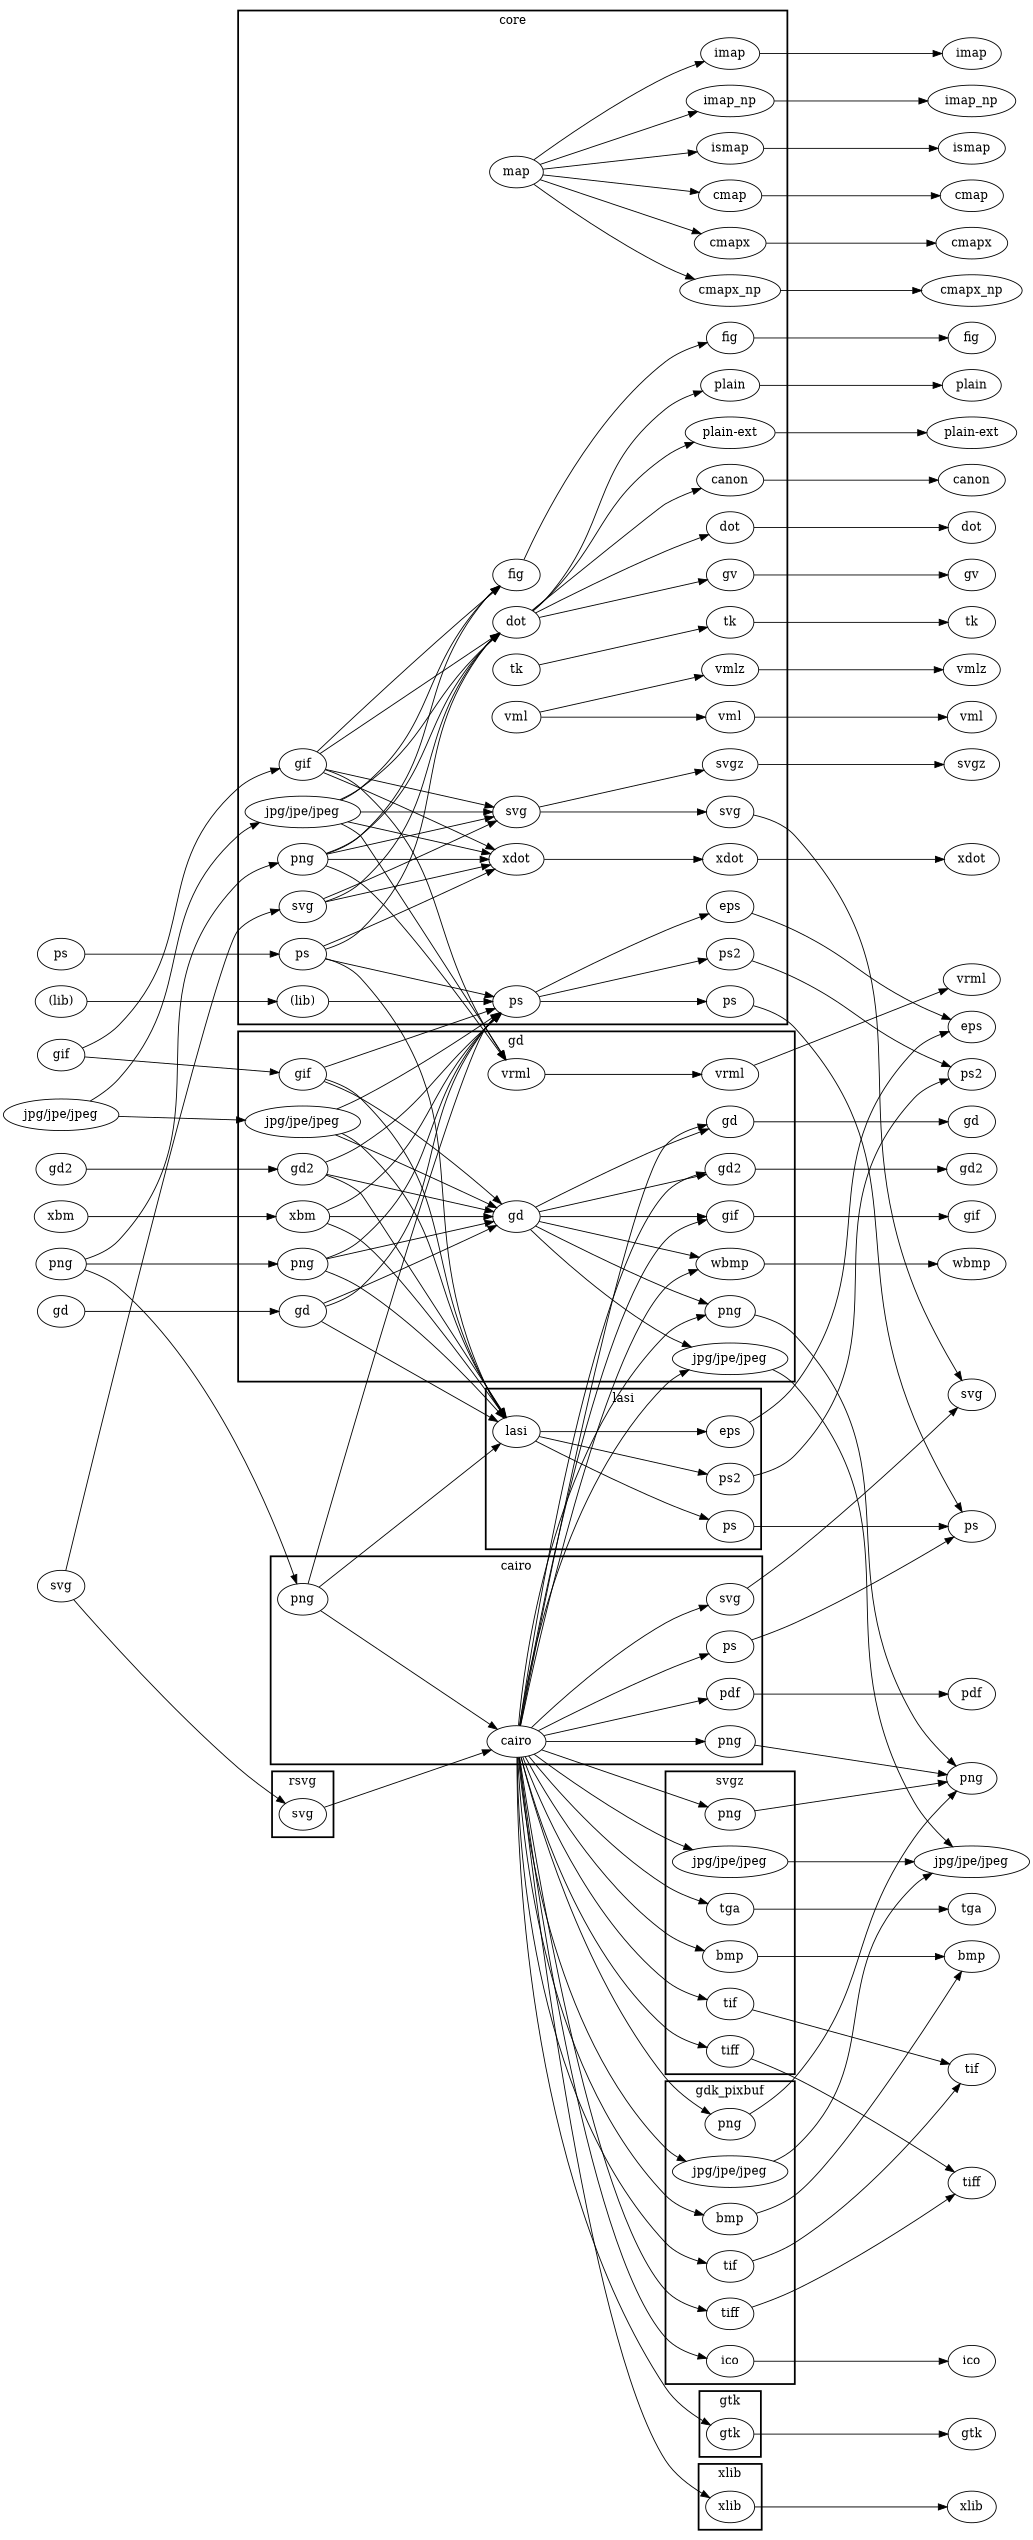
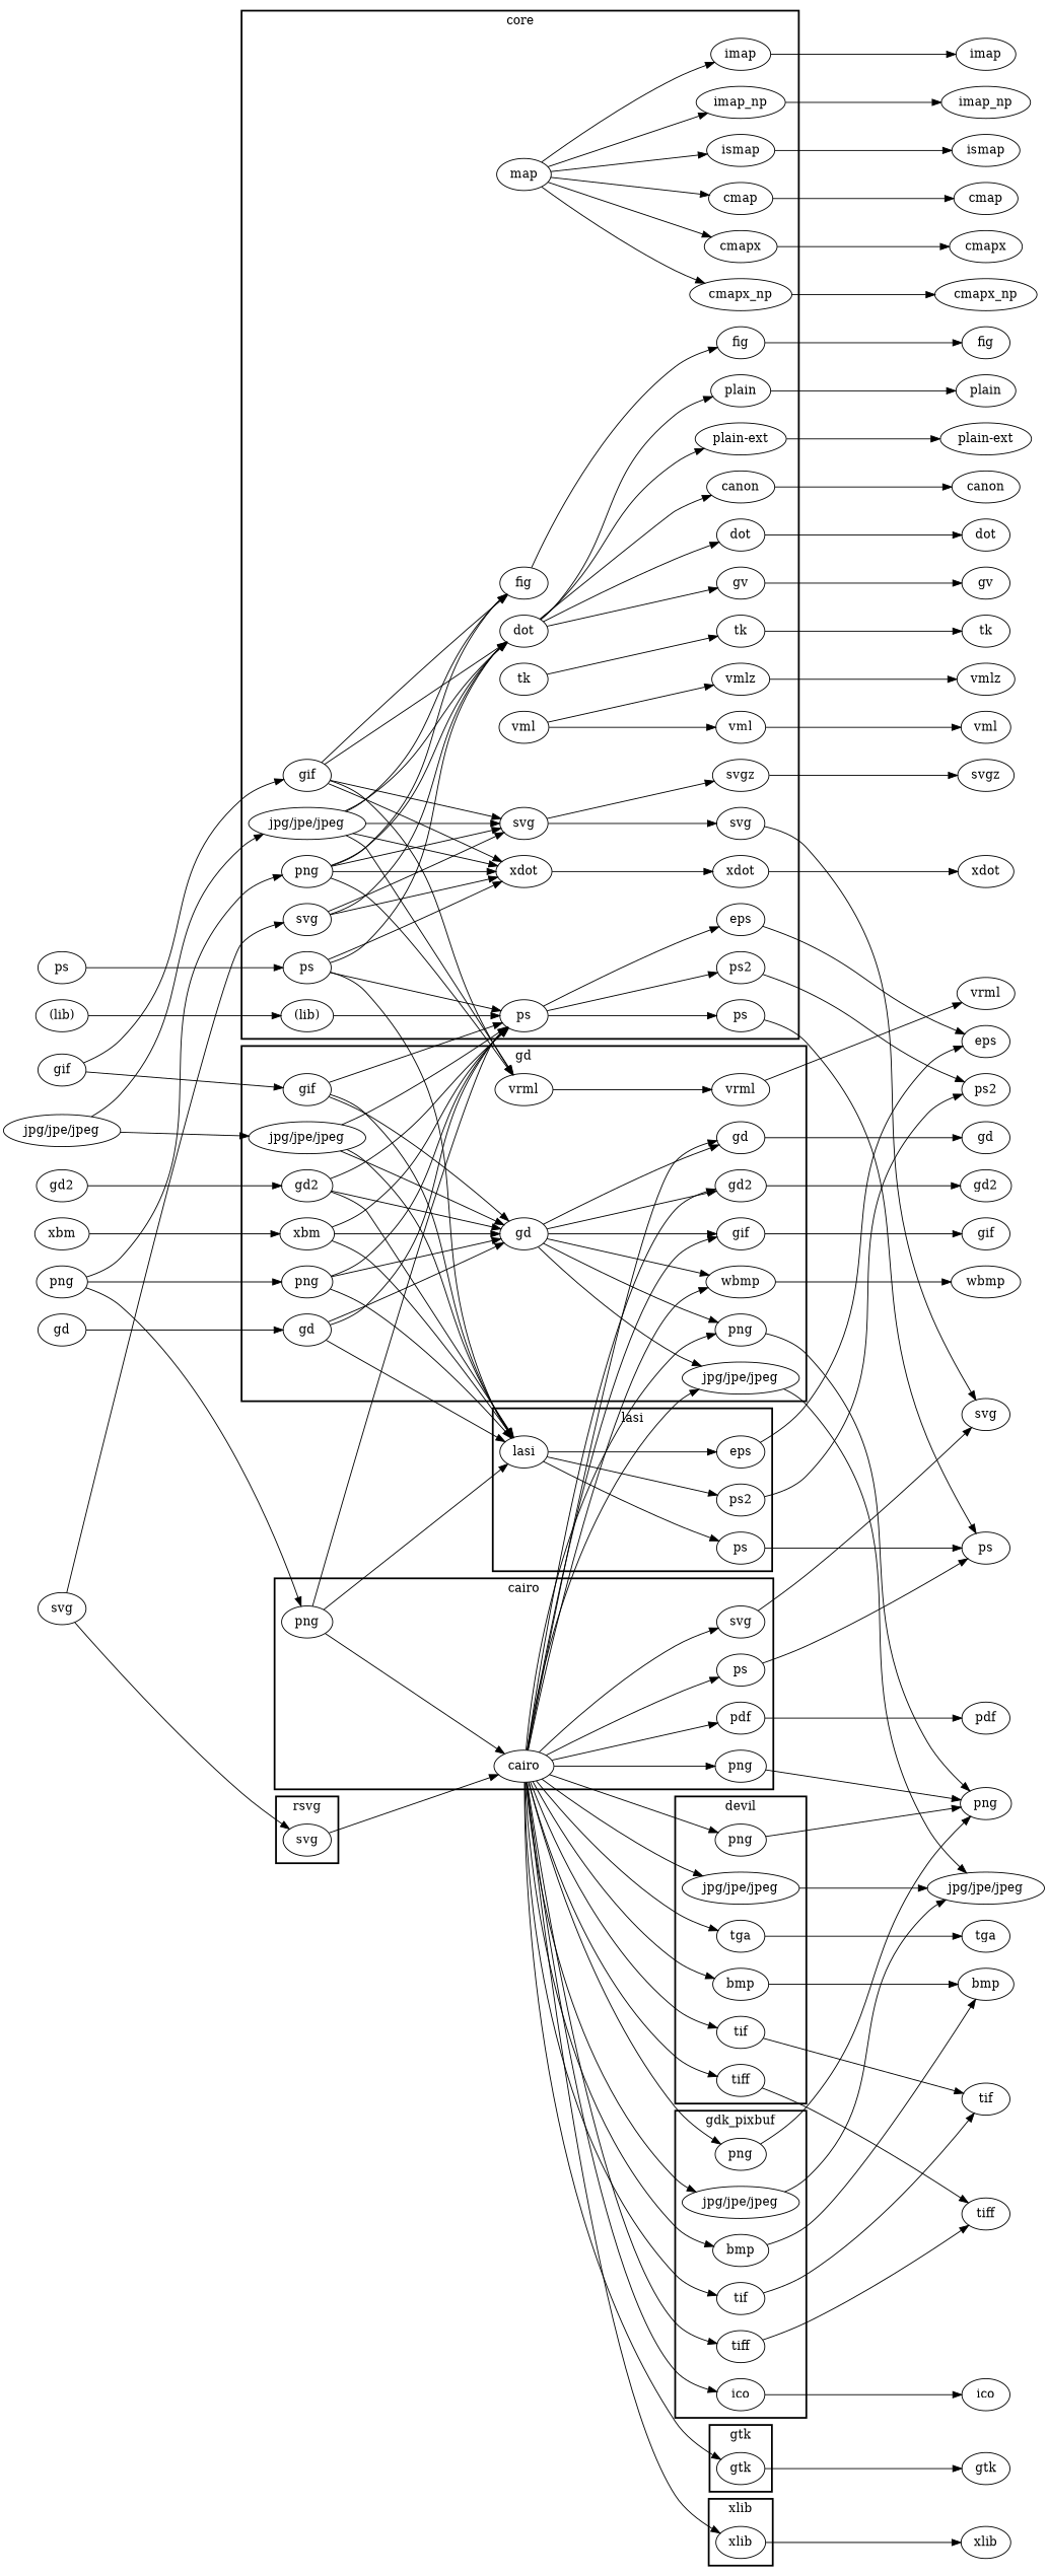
  digraph {
    rankdir=LR
    ranksep=2
    edge [color=black]
    n1 [label="(lib)"]
    n2 [label=gd]
    n3 [label=gd2]
    n4 [label=gif]
    n5 [label="jpg/jpe/jpeg"]
    n6 [label=png]
    n7 [label=ps]
    n8 [label=svg]
    n9 [label=xbm]
    n10 [label=bmp]
    n11 [label=canon]
    n12 [label=cmap]
    n13 [label=cmapx]
    n14 [label=cmapx_np]
    n15 [label=dot]
    n16 [label=eps]
    n17 [label=fig]
    n18 [label=gd]
    n19 [label=gd2]
    n20 [label=gif]
    n21 [label=gtk]
    n22 [label=gv]
    n23 [label=ico]
    n24 [label=imap]
    n25 [label=imap_np]
    n26 [label=ismap]
    n27 [label="jpg/jpe/jpeg"]
    n28 [label=pdf]
    n29 [label=plain]
    n30 [label="plain-ext"]
    n31 [label=png]
    n32 [label=ps]
    n33 [label=ps2]
    n34 [label=svg]
    n35 [label=svgz]
    n36 [label=tga]
    n37 [label=tif]
    n38 [label=tiff]
    n39 [label=tk]
    n40 [label=vml]
    n41 [label=vmlz]
    n42 [label=vrml]
    n43 [label=wbmp]
    n44 [label=xdot]
    n45 [label=xlib]
    n46 [label=bmp]
    n47 [label="jpg/jpe/jpeg"]
    n48 [label=png]
    n49 [label=tga]
    n50 [label=tif]
    n51 [label=tiff]
    n52 [label=lasi]
    n53 [label=eps]
    n54 [label=ps]
    n55 [label=ps2]
    n56 [label="(lib)"]
    n57 [label=gif]
    n58 [label="jpg/jpe/jpeg"]
    n59 [label=png]
    n60 [label=ps]
    n61 [label=svg]
    n62 [label=dot]
    n63 [label=fig]
    n64 [label=map]
    n65 [label=ps]
    n66 [label=svg]
    n67 [label=tk]
    n68 [label=vml]
    n69 [label=xdot]
    n70 [label=canon]
    n71 [label=cmap]
    n72 [label=cmapx]
    n73 [label=cmapx_np]
    n74 [label=dot]
    n75 [label=eps]
    n76 [label=fig]
    n77 [label=gv]
    n78 [label=imap]
    n79 [label=imap_np]
    n80 [label=ismap]
    n81 [label=plain]
    n82 [label="plain-ext"]
    n83 [label=ps]
    n84 [label=ps2]
    n85 [label=svg]
    n86 [label=svgz]
    n87 [label=tk]
    n88 [label=vml]
    n89 [label=vmlz]
    n90 [label=xdot]
    n91 [label=gtk]
    n92 [label=png]
    n93 [label=cairo]
    n94 [label=pdf]
    n95 [label=png]
    n96 [label=ps]
    n97 [label=svg]
    n98 [label=svg]
    n99 [label=xlib]
    n100 [label=bmp]
    n101 [label=ico]
    n102 [label="jpg/jpe/jpeg"]
    n103 [label=png]
    n104 [label=tif]
    n105 [label=tiff]
    n106 [label=gd]
    n107 [label=gd2]
    n108 [label=gif]
    n109 [label="jpg/jpe/jpeg"]
    n110 [label=png]
    n111 [label=xbm]
    n112 [label=gd]
    n113 [label=vrml]
    n114 [label=gd]
    n115 [label=gd2]
    n116 [label=gif]
    n117 [label="jpg/jpe/jpeg"]
    n118 [label=png]
    n119 [label=vrml]
    n120 [label=wbmp]
    subgraph sub_1 {
      rank=same
      n1
      n2
      n3
      n4
      n5
      n6
      n7
      n8
      n9
    }
    subgraph sub_2 {
      rank=same
      n10
      n11
      n12
      n13
      n14
      n15
      n16
      n17
      n18
      n19
      n20
      n21
      n22
      n23
      n24
      n25
      n26
      n27
      n28
      n29
      n30
      n31
      n32
      n33
      n34
      n35
      n36
      n37
      n38
      n39
      n40
      n41
      n42
      n43
      n44
      n45
    }
    subgraph cluster_3 {
      label=neato_layout
      penwidth=2
    }
    subgraph cluster_4 {
      label=dot_layout
      penwidth=2
    }
    subgraph cluster_5 {
-     label=svgz
+     label=devil
      penwidth=2
      subgraph sub_6 {
        label=devil
        penwidth=2
        rank=same
        n46
        n47
        n48
        n49
        n50
        n51
      }
    }
    subgraph cluster_7 {
      label=lasi
      penwidth=2
      subgraph sub_8 {
        label=lasi
        penwidth=2
        rank=same
        n52
      }
      subgraph sub_9 {
        label=lasi
        penwidth=2
        rank=same
        n53
        n54
        n55
      }
    }
    subgraph cluster_10 {
      label=core
      penwidth=2
      subgraph sub_11 {
        label=core
        penwidth=2
        rank=same
        n56
        n57
        n58
        n59
        n60
        n61
      }
      subgraph sub_12 {
        label=core
        penwidth=2
        rank=same
        n62
        n63
        n64
        n65
        n66
        n67
        n68
        n69
      }
      subgraph sub_13 {
        label=core
        penwidth=2
        rank=same
        n70
        n71
        n72
        n73
        n74
        n75
        n76
        n77
        n78
        n79
        n80
        n81
        n82
        n83
        n84
        n85
        n86
        n87
        n88
        n89
        n90
      }
    }
    subgraph cluster_14 {
      label=gtk
      penwidth=2
      subgraph sub_15 {
        label=gtk
        penwidth=2
        rank=same
        n91
      }
    }
    subgraph cluster_16 {
      label=cairo
      penwidth=2
      subgraph sub_17 {
        label=cairo
        penwidth=2
        rank=same
        n92
      }
      subgraph sub_18 {
        label=cairo
        penwidth=2
        rank=same
        n93
      }
      subgraph sub_19 {
        label=cairo
        penwidth=2
        rank=same
        n94
        n95
        n96
        n97
      }
    }
    subgraph cluster_20 {
      label=rsvg
      penwidth=2
      subgraph sub_21 {
        label=rsvg
        penwidth=2
        rank=same
        n98
      }
    }
    subgraph cluster_22 {
      label=xlib
      penwidth=2
      subgraph sub_23 {
        label=xlib
        penwidth=2
        rank=same
        n99
      }
    }
    subgraph cluster_24 {
      label=gdk_pixbuf
      penwidth=2
      subgraph sub_25 {
        label=gdk_pixbuf
        penwidth=2
        rank=same
        n100
        n101
        n102
        n103
        n104
        n105
      }
    }
    subgraph cluster_26 {
      label=gd
      penwidth=2
      subgraph sub_27 {
        label=gd
        penwidth=2
        rank=same
        n106
        n107
        n108
        n109
        n110
        n111
      }
      subgraph sub_28 {
        label=gd
        penwidth=2
        rank=same
        n112
        n113
      }
      subgraph sub_29 {
        label=gd
        penwidth=2
        rank=same
        n114
        n115
        n116
        n117
        n118
        n119
        n120
      }
    }
    n1 -> n56
    n2 -> n106
    n3 -> n107
    n4 -> n57
    n4 -> n108
    n5 -> n58
    n5 -> n109
    n6 -> n59
    n6 -> n92
    n6 -> n110
    n7 -> n60
    n8 -> n61
    n8 -> n98
    n9 -> n111
    n46 -> n10
    n47 -> n27
    n48 -> n31
    n49 -> n36
    n50 -> n37
    n51 -> n38
    n52 -> n53
    n52 -> n54
    n52 -> n55
    n53 -> n16
    n54 -> n32
    n55 -> n33
    n56 -> n65
    n57 -> n62
    n57 -> n63
    n57 -> n66
    n57 -> n69
    n57 -> n113
    n58 -> n62
    n58 -> n63
    n58 -> n66
    n58 -> n69
    n58 -> n113
    n59 -> n62
    n59 -> n63
    n59 -> n66
    n59 -> n69
    n59 -> n113
    n60 -> n52
    n60 -> n62
    n60 -> n65
    n60 -> n69
    n61 -> n62
    n61 -> n66
    n61 -> n69
    n62 -> n70
    n62 -> n74
    n62 -> n77
    n62 -> n81
    n62 -> n82
    n63 -> n76
    n64 -> n71
    n64 -> n72
    n64 -> n73
    n64 -> n78
    n64 -> n79
    n64 -> n80
    n65 -> n75
    n65 -> n83
    n65 -> n84
    n66 -> n85
    n66 -> n86
    n67 -> n87
    n68 -> n88
    n68 -> n89
    n69 -> n90
    n70 -> n11
    n71 -> n12
    n72 -> n13
    n73 -> n14
    n74 -> n15
    n75 -> n16
    n76 -> n17
    n77 -> n22
    n78 -> n24
    n79 -> n25
    n80 -> n26
    n81 -> n29
    n82 -> n30
    n83 -> n32
    n84 -> n33
    n85 -> n34
    n86 -> n35
    n87 -> n39
    n88 -> n40
    n89 -> n41
    n90 -> n44
    n91 -> n21
    n92 -> n52
    n92 -> n65
    n92 -> n93
    n93 -> n46
    n93 -> n47
    n93 -> n48
    n93 -> n49
    n93 -> n50
    n93 -> n51
    n93 -> n91
    n93 -> n94
    n93 -> n95
    n93 -> n96
    n93 -> n97
    n93 -> n99
    n93 -> n100
    n93 -> n101
    n93 -> n102
    n93 -> n103
    n93 -> n104
    n93 -> n105
    n93 -> n114
    n93 -> n115
    n93 -> n116
    n93 -> n117
    n93 -> n118
    n93 -> n120
    n94 -> n28
    n95 -> n31
    n96 -> n32
    n97 -> n34
    n98 -> n93
    n99 -> n45
    n100 -> n10
    n101 -> n23
    n102 -> n27
    n103 -> n31
    n104 -> n37
    n105 -> n38
    n106 -> n52
    n106 -> n65
    n106 -> n112
    n107 -> n52
    n107 -> n65
    n107 -> n112
    n108 -> n52
    n108 -> n65
    n108 -> n112
    n109 -> n52
    n109 -> n65
    n109 -> n112
    n110 -> n52
    n110 -> n65
    n110 -> n112
    n111 -> n52
    n111 -> n65
    n111 -> n112
    n112 -> n114
    n112 -> n115
    n112 -> n116
    n112 -> n117
    n112 -> n118
    n112 -> n120
    n113 -> n119
    n114 -> n18
    n115 -> n19
    n116 -> n20
    n117 -> n27
    n118 -> n31
    n119 -> n42
    n120 -> n43
  }
